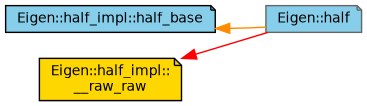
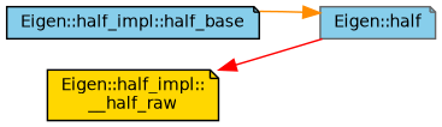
  digraph {
    rankdir=LR
    node [color=black fillcolor=skyblue fontname=Helvetica fontsize=10 shape=note style=filled]
    edge [dir=back fontname=Helvetica fontsize=10 labelfontname=Helvetica labelfontsize=10 style=solid]
    n1 [fontcolor=black height=0.2 label="Eigen::half_impl::half_base" width=0.4]
    n2 [color=gray40 height=0.2 label="Eigen::half" width=0.4]
-   n3 [fillcolor=gold height=0.2 label="Eigen::half_impl::\l__raw_raw" width=0.4]
-   n1 -> n2 [color=darkorange]
+   n3 [fillcolor=gold height=0.2 label="Eigen::half_impl::\l__half_raw" width=0.4]
+   n2 -> n1 [color=darkorange]
    n3 -> n2 [color=red]
  }
